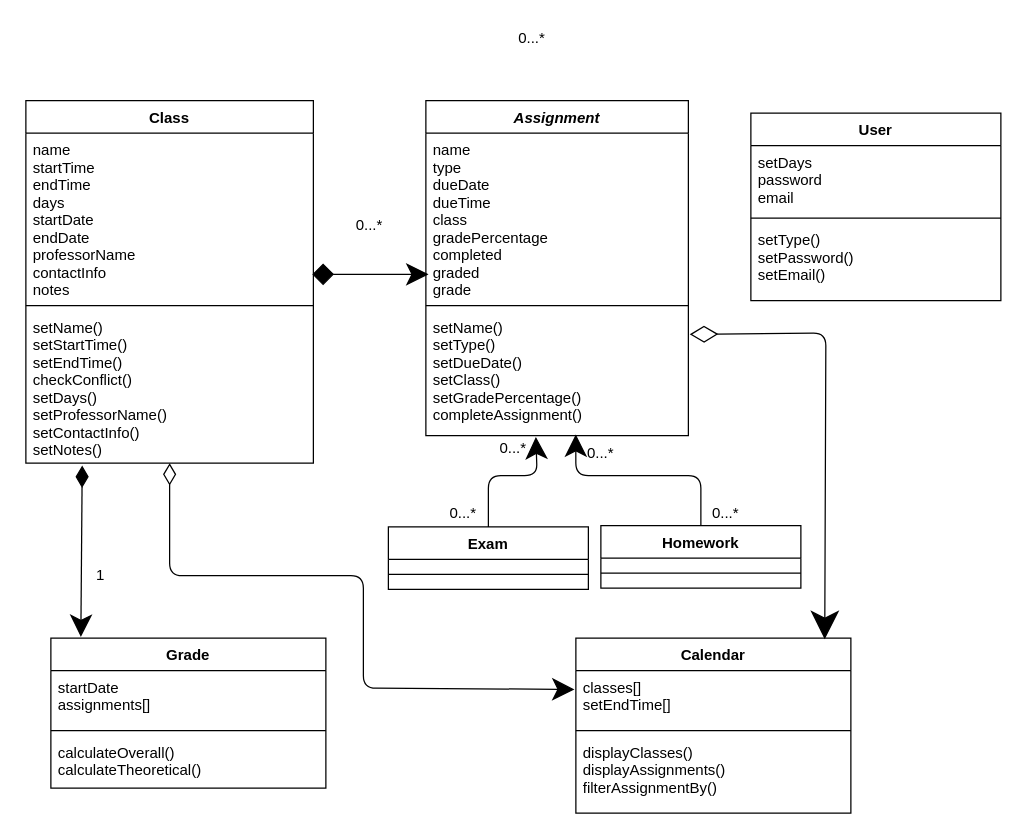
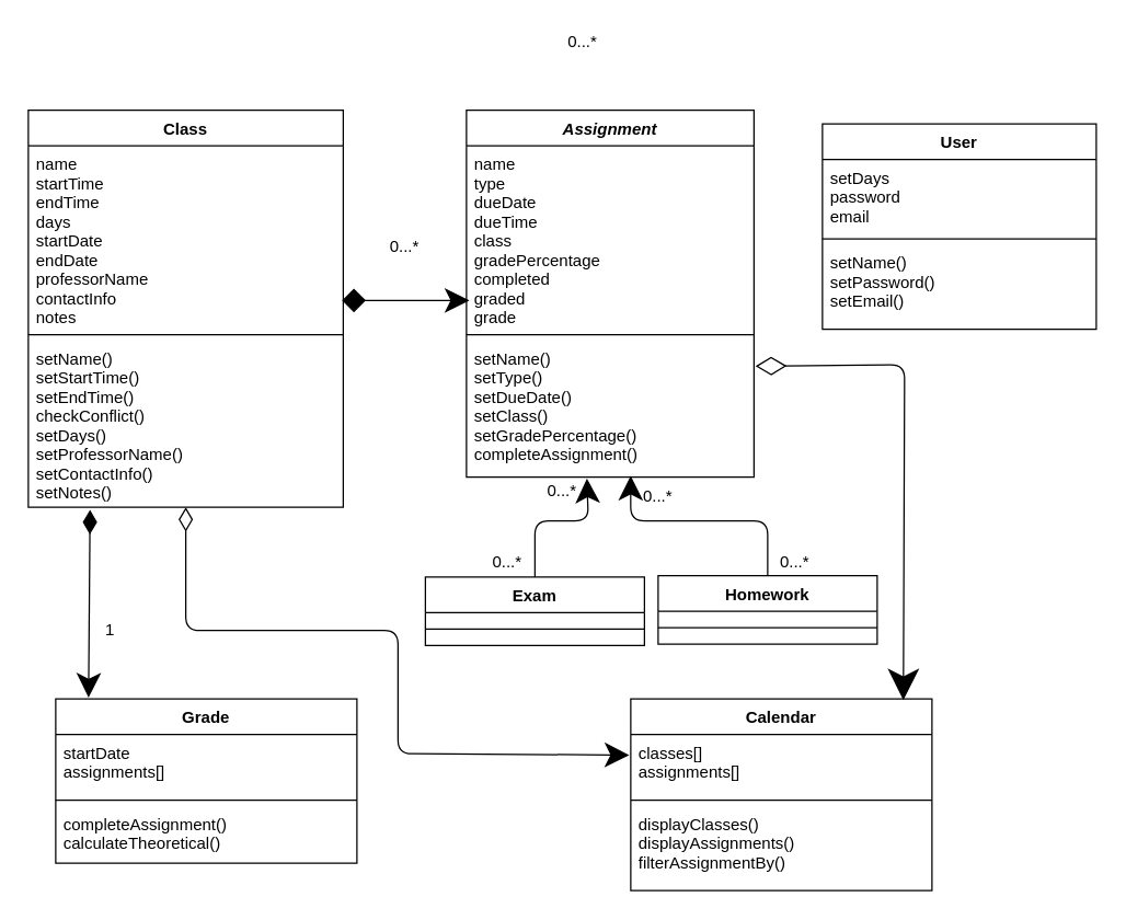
  <mxCell id="0" />
  <mxCell id="1" parent="0" />
  <mxCell id="2" value="Class&#10;" style="swimlane;fontStyle=1;align=center;verticalAlign=top;childLayout=stackLayout;horizontal=1;startSize=26;horizontalStack=0;resizeParent=1;resizeParentMax=0;resizeLast=0;collapsible=1;marginBottom=0;" parent="1" vertex="1"><mxGeometry x="20" y="80" width="230" height="290" as="geometry" /></mxCell>
  <mxCell id="3" value="name&#10;startTime&#10;endTime&#10;days&#10;startDate&#10;endDate&#10;professorName&#10;contactInfo&#10;notes&#10;&#10;&#10;" style="text;strokeColor=none;fillColor=none;align=left;verticalAlign=top;spacingLeft=4;spacingRight=4;overflow=hidden;rotatable=0;points=[[0,0.5],[1,0.5]];portConstraint=eastwest;" parent="2" vertex="1"><mxGeometry y="26" width="230" height="134" as="geometry" /></mxCell>
  <mxCell id="4" value="" style="line;strokeWidth=1;fillColor=none;align=left;verticalAlign=middle;spacingTop=-1;spacingLeft=3;spacingRight=3;rotatable=0;labelPosition=right;points=[];portConstraint=eastwest;" parent="2" vertex="1"><mxGeometry y="160" width="230" height="8" as="geometry" /></mxCell>
  <mxCell id="5" value="setName()&#10;setStartTime()&#10;setEndTime()&#10;checkConflict()&#10;setDays()&#10;setProfessorName()&#10;setContactInfo()&#10;setNotes()&#10;" style="text;strokeColor=none;fillColor=none;align=left;verticalAlign=top;spacingLeft=4;spacingRight=4;overflow=hidden;rotatable=0;points=[[0,0.5],[1,0.5]];portConstraint=eastwest;" parent="2" vertex="1"><mxGeometry y="168" width="230" height="122" as="geometry" /></mxCell>
  <mxCell id="6" value="Assignment" style="swimlane;fontStyle=3;align=center;verticalAlign=top;childLayout=stackLayout;horizontal=1;startSize=26;horizontalStack=0;resizeParent=1;resizeParentMax=0;resizeLast=0;collapsible=1;marginBottom=0;" parent="1" vertex="1"><mxGeometry x="340" y="80" width="210" height="268" as="geometry"><mxRectangle x="330" y="70" width="100" height="26" as="alternateBounds" /></mxGeometry></mxCell>
  <mxCell id="7" value="name&#10;type&#10;dueDate&#10;dueTime&#10;class&#10;gradePercentage&#10;completed&#10;graded&#10;grade&#10;&#10;&#10;&#10;" style="text;strokeColor=none;fillColor=none;align=left;verticalAlign=top;spacingLeft=4;spacingRight=4;overflow=hidden;rotatable=0;points=[[0,0.5],[1,0.5]];portConstraint=eastwest;" parent="6" vertex="1"><mxGeometry y="26" width="210" height="134" as="geometry" /></mxCell>
  <mxCell id="8" value="" style="line;strokeWidth=1;fillColor=none;align=left;verticalAlign=middle;spacingTop=-1;spacingLeft=3;spacingRight=3;rotatable=0;labelPosition=right;points=[];portConstraint=eastwest;" parent="6" vertex="1"><mxGeometry y="160" width="210" height="8" as="geometry" /></mxCell>
  <mxCell id="9" value="setName()&#10;setType()&#10;setDueDate()&#10;setClass()&#10;setGradePercentage()&#10;completeAssignment()&#10;&#10;&#10;&#10;&#10;&#10;" style="text;strokeColor=none;fillColor=none;align=left;verticalAlign=top;spacingLeft=4;spacingRight=4;overflow=hidden;rotatable=0;points=[[0,0.5],[1,0.5]];portConstraint=eastwest;" parent="6" vertex="1"><mxGeometry y="168" width="210" height="100" as="geometry" /></mxCell>
  <mxCell id="10" value="User" style="swimlane;fontStyle=1;align=center;verticalAlign=top;childLayout=stackLayout;horizontal=1;startSize=26;horizontalStack=0;resizeParent=1;resizeParentMax=0;resizeLast=0;collapsible=1;marginBottom=0;" parent="1" vertex="1"><mxGeometry x="600" y="90" width="200" height="150" as="geometry" /></mxCell>
  <mxCell id="11" value="setDays&#10;password&#10;email&#10;" style="text;strokeColor=none;fillColor=none;align=left;verticalAlign=top;spacingLeft=4;spacingRight=4;overflow=hidden;rotatable=0;points=[[0,0.5],[1,0.5]];portConstraint=eastwest;" parent="10" vertex="1"><mxGeometry y="26" width="200" height="54" as="geometry" /></mxCell>
  <mxCell id="12" value="" style="line;strokeWidth=1;fillColor=none;align=left;verticalAlign=middle;spacingTop=-1;spacingLeft=3;spacingRight=3;rotatable=0;labelPosition=right;points=[];portConstraint=eastwest;" parent="10" vertex="1"><mxGeometry y="80" width="200" height="8" as="geometry" /></mxCell>
- <mxCell id="13" value="setType()&#10;setPassword()&#10;setEmail()&#10;" style="text;strokeColor=none;fillColor=none;align=left;verticalAlign=top;spacingLeft=4;spacingRight=4;overflow=hidden;rotatable=0;points=[[0,0.5],[1,0.5]];portConstraint=eastwest;" parent="10" vertex="1"><mxGeometry y="88" width="200" height="62" as="geometry" /></mxCell>
+ <mxCell id="13" value="setName()&#10;setPassword()&#10;setEmail()&#10;" style="text;strokeColor=none;fillColor=none;align=left;verticalAlign=top;spacingLeft=4;spacingRight=4;overflow=hidden;rotatable=0;points=[[0,0.5],[1,0.5]];portConstraint=eastwest;" parent="10" vertex="1"><mxGeometry y="88" width="200" height="62" as="geometry" /></mxCell>
  <mxCell id="14" value="Grade" style="swimlane;fontStyle=1;align=center;verticalAlign=top;childLayout=stackLayout;horizontal=1;startSize=26;horizontalStack=0;resizeParent=1;resizeParentMax=0;resizeLast=0;collapsible=1;marginBottom=0;" parent="1" vertex="1"><mxGeometry x="40" y="510" width="220" height="120" as="geometry" /></mxCell>
  <mxCell id="15" value="startDate&#10;assignments[]&#10;" style="text;strokeColor=none;fillColor=none;align=left;verticalAlign=top;spacingLeft=4;spacingRight=4;overflow=hidden;rotatable=0;points=[[0,0.5],[1,0.5]];portConstraint=eastwest;" parent="14" vertex="1"><mxGeometry y="26" width="220" height="44" as="geometry" /></mxCell>
  <mxCell id="16" value="" style="line;strokeWidth=1;fillColor=none;align=left;verticalAlign=middle;spacingTop=-1;spacingLeft=3;spacingRight=3;rotatable=0;labelPosition=right;points=[];portConstraint=eastwest;" parent="14" vertex="1"><mxGeometry y="70" width="220" height="8" as="geometry" /></mxCell>
- <mxCell id="17" value="calculateOverall()&#10;calculateTheoretical()&#10;" style="text;strokeColor=none;fillColor=none;align=left;verticalAlign=top;spacingLeft=4;spacingRight=4;overflow=hidden;rotatable=0;points=[[0,0.5],[1,0.5]];portConstraint=eastwest;" parent="14" vertex="1"><mxGeometry y="78" width="220" height="42" as="geometry" /></mxCell>
+ <mxCell id="17" value="completeAssignment()&#10;calculateTheoretical()&#10;" style="text;strokeColor=none;fillColor=none;align=left;verticalAlign=top;spacingLeft=4;spacingRight=4;overflow=hidden;rotatable=0;points=[[0,0.5],[1,0.5]];portConstraint=eastwest;" parent="14" vertex="1"><mxGeometry y="78" width="220" height="42" as="geometry" /></mxCell>
  <mxCell id="18" value="Calendar" style="swimlane;fontStyle=1;align=center;verticalAlign=top;childLayout=stackLayout;horizontal=1;startSize=26;horizontalStack=0;resizeParent=1;resizeParentMax=0;resizeLast=0;collapsible=1;marginBottom=0;" parent="1" vertex="1"><mxGeometry x="460" y="510" width="220" height="140" as="geometry" /></mxCell>
- <mxCell id="19" value="classes[]&#10;setEndTime[]&#10;" style="text;strokeColor=none;fillColor=none;align=left;verticalAlign=top;spacingLeft=4;spacingRight=4;overflow=hidden;rotatable=0;points=[[0,0.5],[1,0.5]];portConstraint=eastwest;" parent="18" vertex="1"><mxGeometry y="26" width="220" height="44" as="geometry" /></mxCell>
+ <mxCell id="19" value="classes[]&#10;assignments[]&#10;" style="text;strokeColor=none;fillColor=none;align=left;verticalAlign=top;spacingLeft=4;spacingRight=4;overflow=hidden;rotatable=0;points=[[0,0.5],[1,0.5]];portConstraint=eastwest;" parent="18" vertex="1"><mxGeometry y="26" width="220" height="44" as="geometry" /></mxCell>
  <mxCell id="20" value="" style="line;strokeWidth=1;fillColor=none;align=left;verticalAlign=middle;spacingTop=-1;spacingLeft=3;spacingRight=3;rotatable=0;labelPosition=right;points=[];portConstraint=eastwest;" parent="18" vertex="1"><mxGeometry y="70" width="220" height="8" as="geometry" /></mxCell>
  <mxCell id="21" value="displayClasses()&#10;displayAssignments()&#10;filterAssignmentBy()&#10;" style="text;strokeColor=none;fillColor=none;align=left;verticalAlign=top;spacingLeft=4;spacingRight=4;overflow=hidden;rotatable=0;points=[[0,0.5],[1,0.5]];portConstraint=eastwest;" parent="18" vertex="1"><mxGeometry y="78" width="220" height="62" as="geometry" /></mxCell>
  <mxCell id="22" value="Exam" style="swimlane;fontStyle=1;align=center;verticalAlign=top;childLayout=stackLayout;horizontal=1;startSize=26;horizontalStack=0;resizeParent=1;resizeParentMax=0;resizeLast=0;collapsible=1;marginBottom=0;" vertex="1" parent="1"><mxGeometry x="310" y="421" width="160" height="50" as="geometry" /></mxCell>
  <mxCell id="23" value="" style="line;strokeWidth=1;fillColor=none;align=left;verticalAlign=middle;spacingTop=-1;spacingLeft=3;spacingRight=3;rotatable=0;labelPosition=right;points=[];portConstraint=eastwest;" vertex="1" parent="22"><mxGeometry y="26" width="160" height="24" as="geometry" /></mxCell>
  <mxCell id="24" value="Homework" style="swimlane;fontStyle=1;align=center;verticalAlign=top;childLayout=stackLayout;horizontal=1;startSize=26;horizontalStack=0;resizeParent=1;resizeParentMax=0;resizeLast=0;collapsible=1;marginBottom=0;" vertex="1" parent="1"><mxGeometry x="480" y="420" width="160" height="50" as="geometry" /></mxCell>
  <mxCell id="25" value="" style="line;strokeWidth=1;fillColor=none;align=left;verticalAlign=middle;spacingTop=-1;spacingLeft=3;spacingRight=3;rotatable=0;labelPosition=right;points=[];portConstraint=eastwest;" vertex="1" parent="24"><mxGeometry y="26" width="160" height="24" as="geometry" /></mxCell>
  <mxCell id="26" value="" style="endArrow=classic;html=1;entryX=0.571;entryY=0.99;entryDx=0;entryDy=0;entryPerimeter=0;exitX=0.5;exitY=0;exitDx=0;exitDy=0;endSize=15;" edge="1" parent="1" source="24" target="9"><mxGeometry width="50" height="50" relative="1" as="geometry"><mxPoint x="615" y="466" as="sourcePoint" /><mxPoint x="665" y="416" as="targetPoint" /><Array as="points"><mxPoint x="560" y="380" /><mxPoint x="460" y="380" /></Array></mxGeometry></mxCell>
  <mxCell id="27" value="" style="endArrow=classic;html=1;exitX=0.5;exitY=0;exitDx=0;exitDy=0;entryX=0.419;entryY=1.01;entryDx=0;entryDy=0;entryPerimeter=0;endSize=15;startSize=15;" edge="1" parent="1" source="22" target="9"><mxGeometry width="50" height="50" relative="1" as="geometry"><mxPoint x="370" y="466" as="sourcePoint" /><mxPoint x="420" y="416" as="targetPoint" /><Array as="points"><mxPoint x="390" y="380" /><mxPoint x="429" y="380" /></Array></mxGeometry></mxCell>
  <mxCell id="28" value="0...*" style="text;html=1;strokeColor=none;fillColor=none;align=center;verticalAlign=middle;whiteSpace=wrap;rounded=0;" vertex="1" parent="1"><mxGeometry x="460" y="352" width="40" height="20" as="geometry" /></mxCell>
  <mxCell id="29" value="0...*" style="text;html=1;strokeColor=none;fillColor=none;align=center;verticalAlign=middle;whiteSpace=wrap;rounded=0;" vertex="1" parent="1"><mxGeometry x="560" y="400" width="40" height="20" as="geometry" /></mxCell>
  <mxCell id="30" value="0...*" style="text;html=1;strokeColor=none;fillColor=none;align=center;verticalAlign=middle;whiteSpace=wrap;rounded=0;" vertex="1" parent="1"><mxGeometry x="350" y="400" width="40" height="20" as="geometry" /></mxCell>
  <mxCell id="31" value="0...*" style="text;html=1;strokeColor=none;fillColor=none;align=center;verticalAlign=middle;whiteSpace=wrap;rounded=0;" vertex="1" parent="1"><mxGeometry x="390" y="348" width="40" height="20" as="geometry" /></mxCell>
  <mxCell id="32" value="" style="endArrow=classic;html=1;endFill=1;startArrow=diamond;startFill=1;entryX=0.01;entryY=0.843;entryDx=0;entryDy=0;entryPerimeter=0;exitX=0.996;exitY=0.843;exitDx=0;exitDy=0;exitPerimeter=0;strokeWidth=1;endSize=15;startSize=15;" edge="1" parent="1" source="3" target="7"><mxGeometry width="50" height="50" relative="1" as="geometry"><mxPoint x="250" y="190" as="sourcePoint" /><mxPoint x="340" y="190" as="targetPoint" /></mxGeometry></mxCell>
  <mxCell id="33" value="0...*" style="text;html=1;strokeColor=none;fillColor=none;align=center;verticalAlign=middle;whiteSpace=wrap;rounded=0;" vertex="1" parent="1"><mxGeometry x="275" y="170" width="40" height="20" as="geometry" /></mxCell>
  <mxCell id="34" value="0...*" style="text;html=1;strokeColor=none;fillColor=none;align=center;verticalAlign=middle;whiteSpace=wrap;rounded=0;" vertex="1" parent="1"><mxGeometry x="405" y="20" width="40" height="20" as="geometry" /></mxCell>
  <mxCell id="35" value="" style="endArrow=classic;html=1;exitX=0.196;exitY=1.016;exitDx=0;exitDy=0;exitPerimeter=0;entryX=0.109;entryY=-0.008;entryDx=0;entryDy=0;entryPerimeter=0;startArrow=diamondThin;startFill=1;endFill=1;endSize=15;startSize=15;" edge="1" parent="1" source="5" target="14"><mxGeometry width="50" height="50" relative="1" as="geometry"><mxPoint x="100" y="460" as="sourcePoint" /><mxPoint x="150" y="410" as="targetPoint" /></mxGeometry></mxCell>
  <mxCell id="36" value="1" style="text;html=1;strokeColor=none;fillColor=none;align=center;verticalAlign=middle;whiteSpace=wrap;rounded=0;" vertex="1" parent="1"><mxGeometry x="60" y="450" width="40" height="20" as="geometry" /></mxCell>
  <mxCell id="37" value="" style="endArrow=diamondThin;html=1;exitX=-0.005;exitY=0.341;exitDx=0;exitDy=0;exitPerimeter=0;startArrow=classic;startFill=1;endFill=0;endSize=15;startSize=15;" edge="1" parent="1" source="19" target="5"><mxGeometry width="50" height="50" relative="1" as="geometry"><mxPoint x="270" y="580" as="sourcePoint" /><mxPoint x="150" y="380" as="targetPoint" /><Array as="points"><mxPoint x="290" y="550" /><mxPoint x="290" y="460" /><mxPoint x="135" y="460" /></Array></mxGeometry></mxCell>
  <mxCell id="38" value="" style="endArrow=classic;html=1;exitX=1.005;exitY=0.19;exitDx=0;exitDy=0;exitPerimeter=0;entryX=0.905;entryY=0.007;entryDx=0;entryDy=0;entryPerimeter=0;endFill=1;startArrow=diamondThin;startFill=0;targetPerimeterSpacing=10;endSize=20;startSize=20;" edge="1" parent="1" source="9" target="18"><mxGeometry width="50" height="50" relative="1" as="geometry"><mxPoint x="600" y="310" as="sourcePoint" /><mxPoint x="659" y="507" as="targetPoint" /><Array as="points"><mxPoint x="660" y="266" /></Array></mxGeometry></mxCell>
